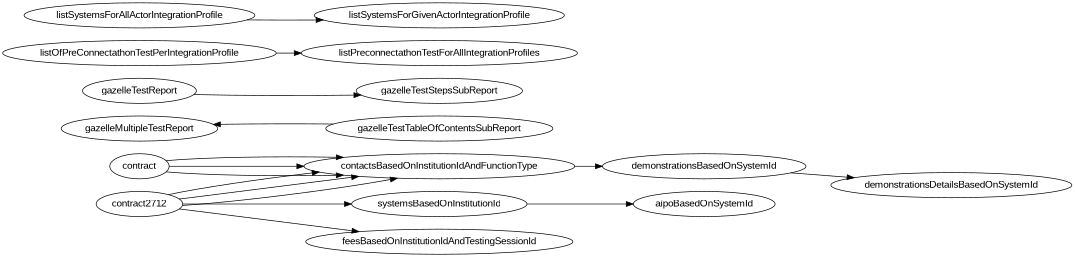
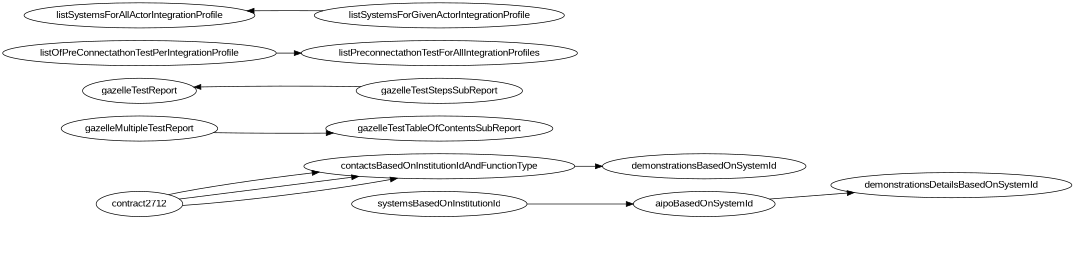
  digraph {
    fontname="Liberation Sans"
    height=200
    rankdir=LR
    node [fontname="Liberation Sans"]
    edge [fontname="Liberation Sans"]
-   contract
    contactsBasedOnInstitutionIdAndFunctionType
    demonstrationsBasedOnSystemId
    systemsBasedOnInstitutionId
    aipoBasedOnSystemId
    demonstrationsDetailsBasedOnSystemId
    n7 [label=contract2712]
-   feesBasedOnInstitutionIdAndTestingSessionId
    gazelleMultipleTestReport
    gazelleTestTableOfContentsSubReport
    gazelleTestReport
    gazelleTestStepsSubReport
    listOfPreConnectathonTestPerIntegrationProfile
    listPreconnectathonTestForAllIntegrationProfiles
    listSystemsForAllActorIntegrationProfile
    listSystemsForGivenActorIntegrationProfile
-   contract -> contactsBasedOnInstitutionIdAndFunctionType
-   contract -> contactsBasedOnInstitutionIdAndFunctionType
-   contract -> contactsBasedOnInstitutionIdAndFunctionType
    contactsBasedOnInstitutionIdAndFunctionType -> demonstrationsBasedOnSystemId
-   demonstrationsBasedOnSystemId -> demonstrationsDetailsBasedOnSystemId
+   aipoBasedOnSystemId -> demonstrationsDetailsBasedOnSystemId
    systemsBasedOnInstitutionId -> aipoBasedOnSystemId
    n7 -> contactsBasedOnInstitutionIdAndFunctionType
    n7 -> contactsBasedOnInstitutionIdAndFunctionType
    n7 -> contactsBasedOnInstitutionIdAndFunctionType
-   n7 -> systemsBasedOnInstitutionId
-   n7 -> feesBasedOnInstitutionIdAndTestingSessionId
-   gazelleTestTableOfContentsSubReport -> gazelleMultipleTestReport
-   gazelleTestReport -> gazelleTestStepsSubReport
+   gazelleMultipleTestReport -> gazelleTestTableOfContentsSubReport
+   gazelleTestStepsSubReport -> gazelleTestReport
    listOfPreConnectathonTestPerIntegrationProfile -> listPreconnectathonTestForAllIntegrationProfiles
-   listSystemsForAllActorIntegrationProfile -> listSystemsForGivenActorIntegrationProfile
+   listSystemsForGivenActorIntegrationProfile -> listSystemsForAllActorIntegrationProfile
  }
